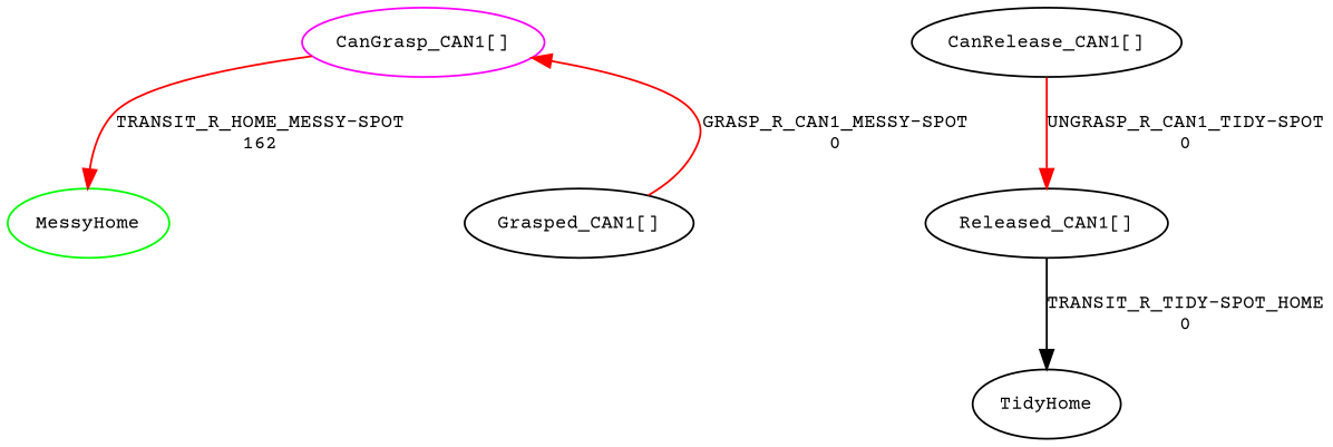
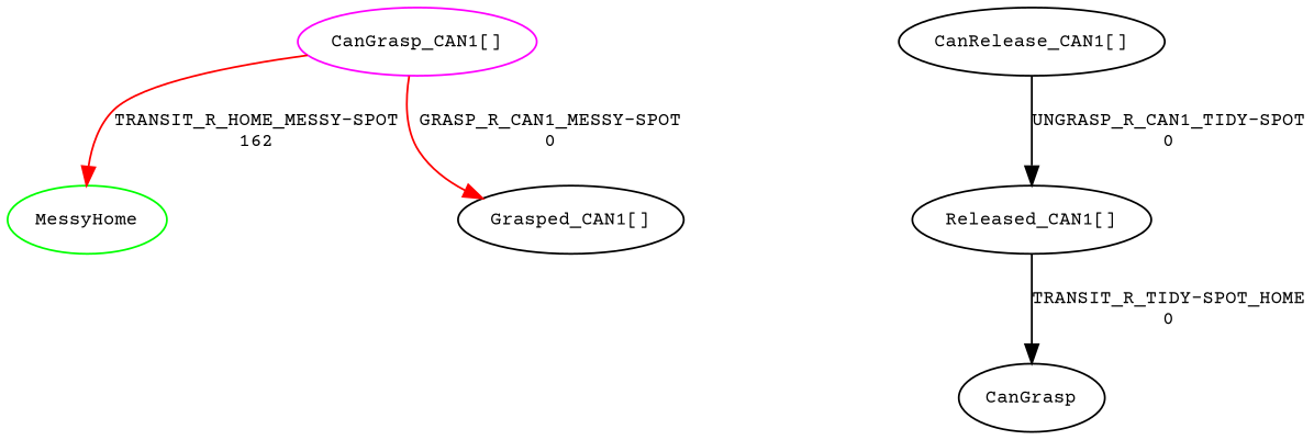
  digraph {
    fontname="Courier Prime"
    node [fontname="Courier Prime" fontsize=10]
    edge [fontname="Courier Prime" fontsize=10]
    n1 [color=green label=MessyHome]
    n2 [color=magenta label="CanGrasp_CAN1[]"]
    n3 [label="Grasped_CAN1[]"]
-   n4 [label=TidyHome]
+   n4 [label=CanGrasp]
    n5 [label="CanRelease_CAN1[]"]
    n6 [label="Released_CAN1[]"]
    n2 -> n1 [color=red label="TRANSIT_R_HOME_MESSY-SPOT\n162"]
-   n3 -> n2 [color=red label="GRASP_R_CAN1_MESSY-SPOT\n0"]
-   n5 -> n6 [label="UNGRASP_R_CAN1_TIDY-SPOT\n0" color=red]
+   n2 -> n3 [color=red label="GRASP_R_CAN1_MESSY-SPOT\n0"]
+   n5 -> n6 [label="UNGRASP_R_CAN1_TIDY-SPOT\n0"]
    n6 -> n4 [label="TRANSIT_R_TIDY-SPOT_HOME\n0"]
  }
